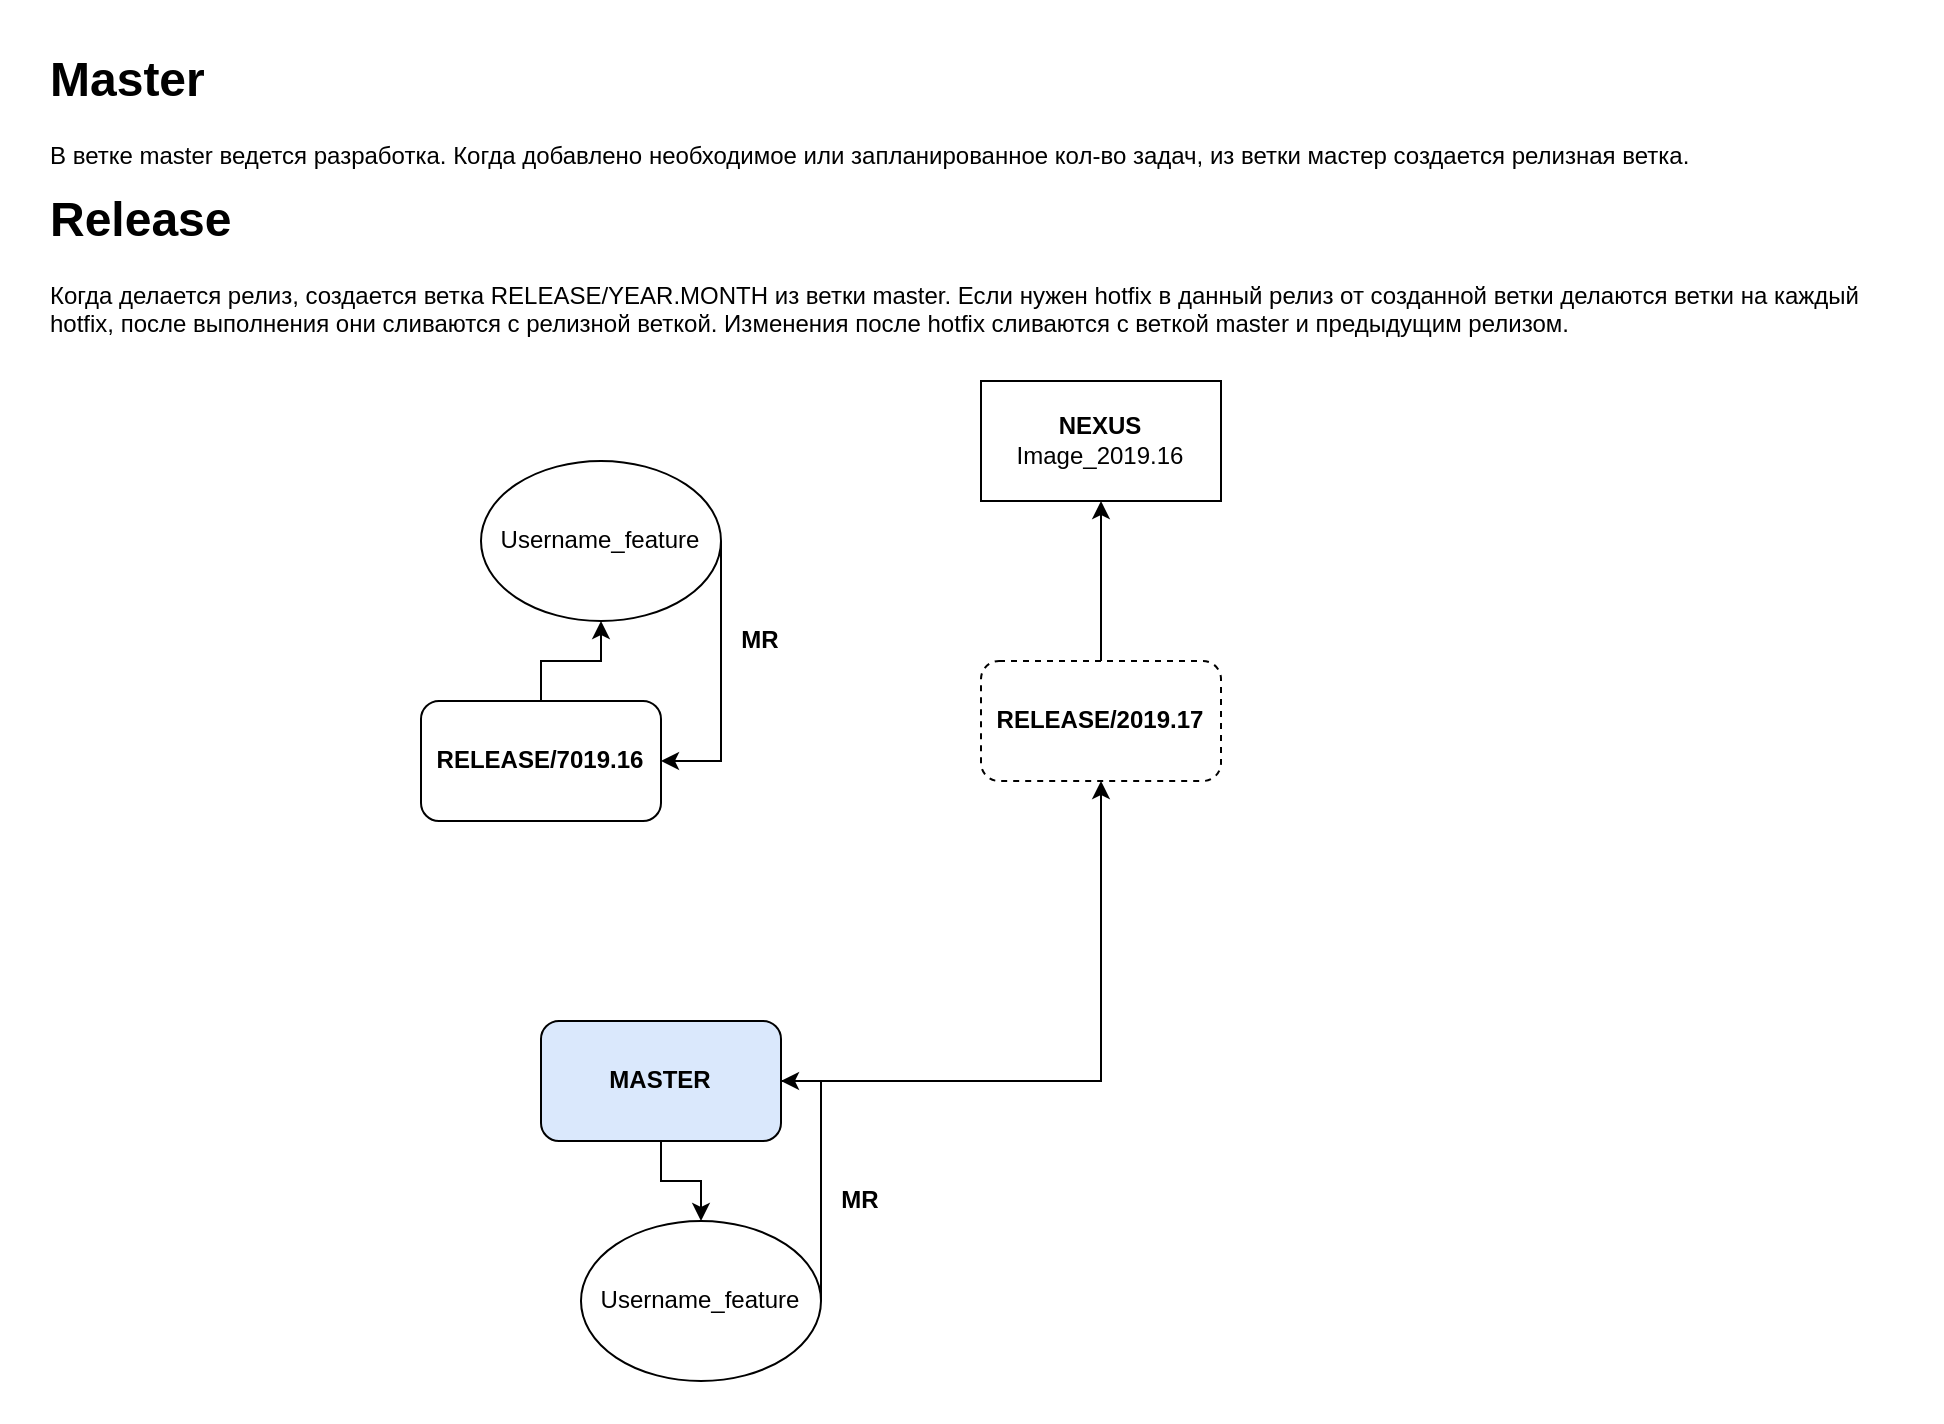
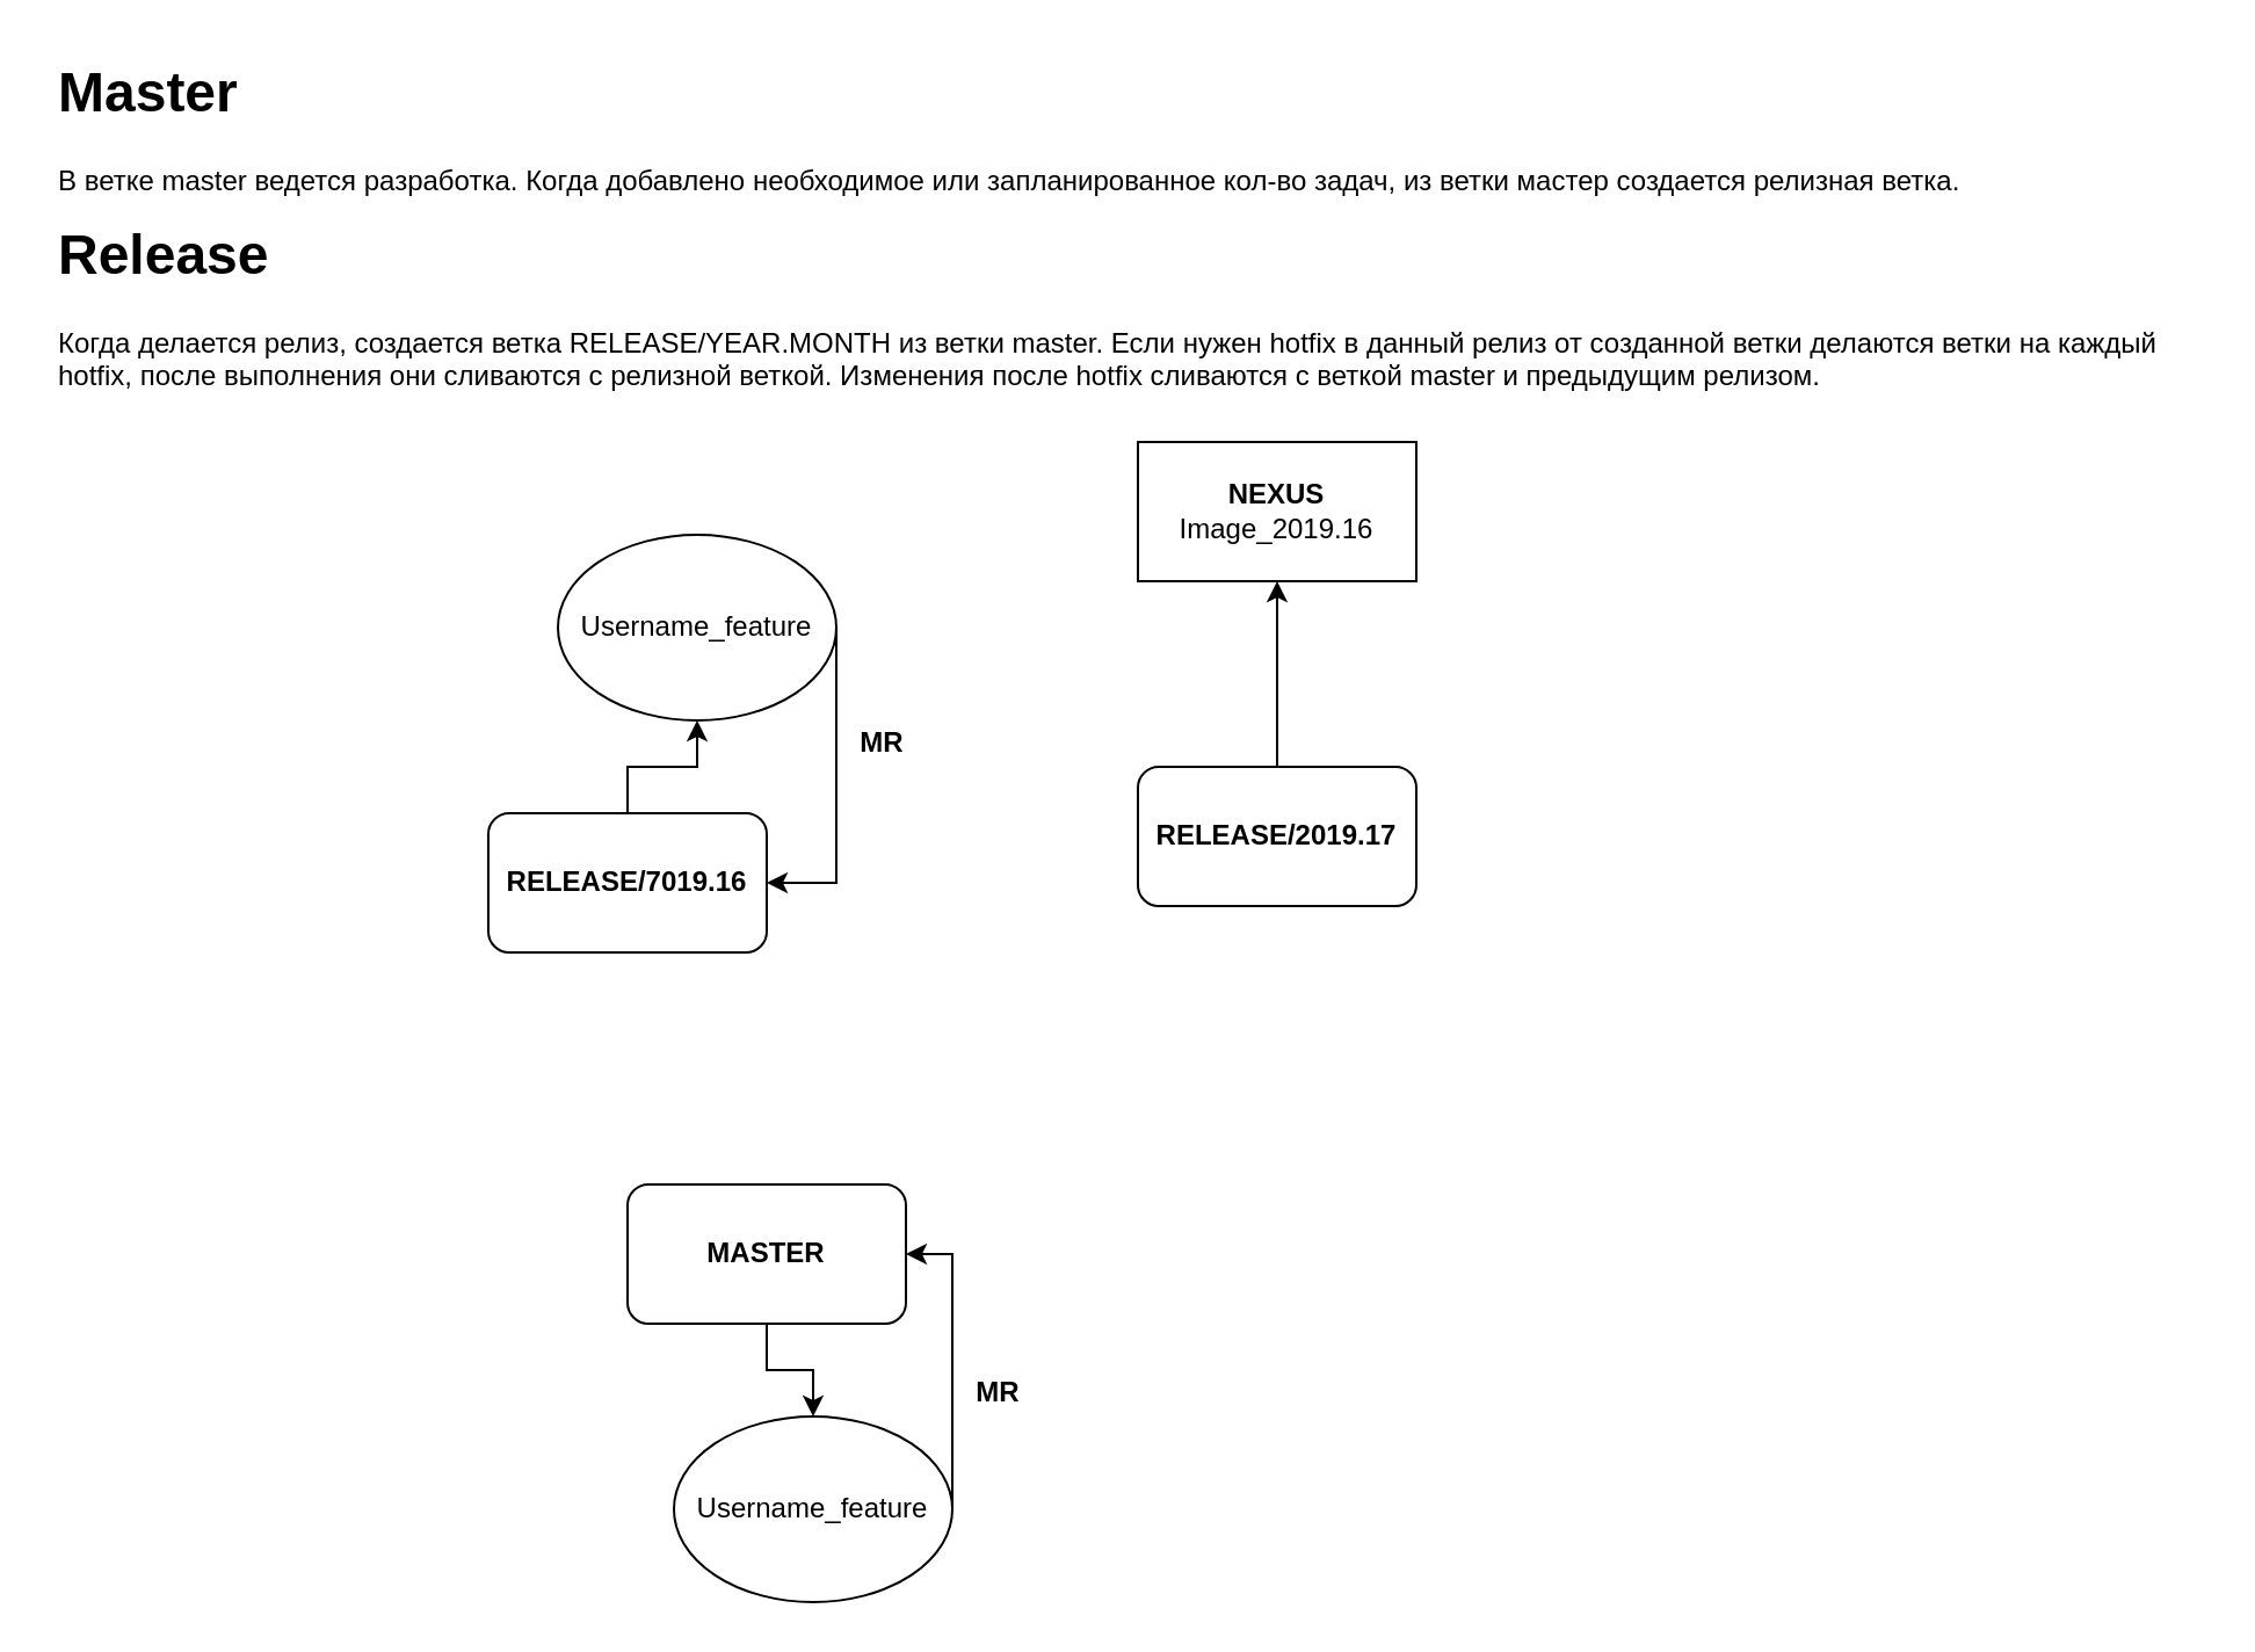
  <mxCell id="0" />
  <mxCell id="1" parent="0" />
- <mxCell id="2" style="edgeStyle=orthogonalEdgeStyle;rounded=0;orthogonalLoop=1;jettySize=auto;html=1;" edge="1" parent="1" source="4" target="11"><mxGeometry relative="1" as="geometry"><mxPoint x="550" y="360" as="targetPoint" /></mxGeometry></mxCell>
  <mxCell id="3" style="edgeStyle=orthogonalEdgeStyle;rounded=0;orthogonalLoop=1;jettySize=auto;html=1;" edge="1" parent="1" source="4" target="14"><mxGeometry relative="1" as="geometry"><mxPoint x="350" y="650" as="targetPoint" /></mxGeometry></mxCell>
- <mxCell id="4" value="&lt;b&gt;MASTER&lt;/b&gt;" style="rounded=1;whiteSpace=wrap;html=1;fillColor=#dae8fc;" vertex="1" parent="1"><mxGeometry x="270" y="510" width="120" height="60" as="geometry" /></mxCell>
+ <mxCell id="4" value="&lt;b&gt;MASTER&lt;/b&gt;" style="rounded=1;whiteSpace=wrap;html=1;" vertex="1" parent="1"><mxGeometry x="270" y="510" width="120" height="60" as="geometry" /></mxCell>
  <mxCell id="5" style="edgeStyle=orthogonalEdgeStyle;rounded=0;orthogonalLoop=1;jettySize=auto;html=1;" edge="1" parent="1" source="6" target="8"><mxGeometry relative="1" as="geometry"><mxPoint x="300" y="270" as="targetPoint" /></mxGeometry></mxCell>
  <mxCell id="6" value="&lt;b&gt;RELEASE/7019.16&lt;/b&gt;" style="rounded=1;whiteSpace=wrap;html=1;" vertex="1" parent="1"><mxGeometry x="210" y="350" width="120" height="60" as="geometry" /></mxCell>
  <mxCell id="7" style="edgeStyle=orthogonalEdgeStyle;rounded=0;orthogonalLoop=1;jettySize=auto;html=1;entryX=1;entryY=0.5;entryDx=0;entryDy=0;" edge="1" parent="1" source="8" target="6"><mxGeometry relative="1" as="geometry"><Array as="points"><mxPoint x="360" y="380" /></Array></mxGeometry></mxCell>
  <mxCell id="8" value="Username_feature" style="ellipse;whiteSpace=wrap;html=1;" vertex="1" parent="1"><mxGeometry x="240" y="230" width="120" height="80" as="geometry" /></mxCell>
  <mxCell id="9" value="&lt;b&gt;MR&lt;/b&gt;" style="text;html=1;strokeColor=none;fillColor=none;align=center;verticalAlign=middle;whiteSpace=wrap;rounded=0;" vertex="1" parent="1"><mxGeometry x="360" y="310" width="40" height="20" as="geometry" /></mxCell>
  <mxCell id="10" value="" style="edgeStyle=orthogonalEdgeStyle;rounded=0;orthogonalLoop=1;jettySize=auto;html=1;" edge="1" parent="1" source="11"><mxGeometry relative="1" as="geometry"><mxPoint x="550" y="250" as="targetPoint" /></mxGeometry></mxCell>
- <mxCell id="11" value="&lt;b&gt;RELEASE/2019.17&lt;/b&gt;" style="rounded=1;whiteSpace=wrap;html=1;dashed=1;" vertex="1" parent="1"><mxGeometry x="490" y="330" width="120" height="60" as="geometry" /></mxCell>
+ <mxCell id="11" value="&lt;b&gt;RELEASE/2019.17&lt;/b&gt;" style="rounded=1;whiteSpace=wrap;html=1;" vertex="1" parent="1"><mxGeometry x="490" y="330" width="120" height="60" as="geometry" /></mxCell>
  <mxCell id="12" value="&lt;b&gt;NEXUS&lt;/b&gt;&lt;br&gt;Image_2019.16" style="rounded=0;whiteSpace=wrap;html=1;" vertex="1" parent="1"><mxGeometry x="490" y="190" width="120" height="60" as="geometry" /></mxCell>
  <mxCell id="13" style="edgeStyle=orthogonalEdgeStyle;rounded=0;orthogonalLoop=1;jettySize=auto;html=1;entryX=1;entryY=0.5;entryDx=0;entryDy=0;" edge="1" parent="1" source="14" target="4"><mxGeometry relative="1" as="geometry"><Array as="points"><mxPoint x="410" y="540" /></Array></mxGeometry></mxCell>
  <mxCell id="14" value="&lt;span style=&quot;white-space: normal&quot;&gt;Username_feature&lt;/span&gt;" style="ellipse;whiteSpace=wrap;html=1;" vertex="1" parent="1"><mxGeometry x="290" y="610" width="120" height="80" as="geometry" /></mxCell>
  <mxCell id="15" value="&lt;b&gt;MR&lt;/b&gt;" style="text;html=1;strokeColor=none;fillColor=none;align=center;verticalAlign=middle;whiteSpace=wrap;rounded=0;" vertex="1" parent="1"><mxGeometry x="410" y="590" width="40" height="20" as="geometry" /></mxCell>
  <mxCell id="16" value="&lt;h1&gt;Release&lt;/h1&gt;&lt;p&gt;Когда делается релиз, создается ветка RELEASE/YEAR.MONTH&amp;nbsp;&lt;span&gt;из ветки master. Если нужен hotfix в данный релиз от созданной ветки делаются ветки на каждый hotfix, после выполнения они сливаются с релизной веткой. Изменения после hotfix сливаются с веткой master и предыдущим релизом.&lt;/span&gt;&lt;/p&gt;" style="text;html=1;strokeColor=none;fillColor=none;spacing=5;spacingTop=-20;whiteSpace=wrap;overflow=hidden;rounded=0;" vertex="1" parent="1"><mxGeometry x="20" y="90" width="930" height="90" as="geometry" /></mxCell>
  <mxCell id="17" value="&lt;h1&gt;Master&lt;/h1&gt;&lt;p&gt;В ветке master ведется разработка. Когда добавлено необходимое или запланированное кол-во задач, из ветки мастер создается релизная ветка.&lt;/p&gt;" style="text;html=1;strokeColor=none;fillColor=none;spacing=5;spacingTop=-20;whiteSpace=wrap;overflow=hidden;rounded=0;" vertex="1" parent="1"><mxGeometry x="20" y="20" width="930" height="90" as="geometry" /></mxCell>
